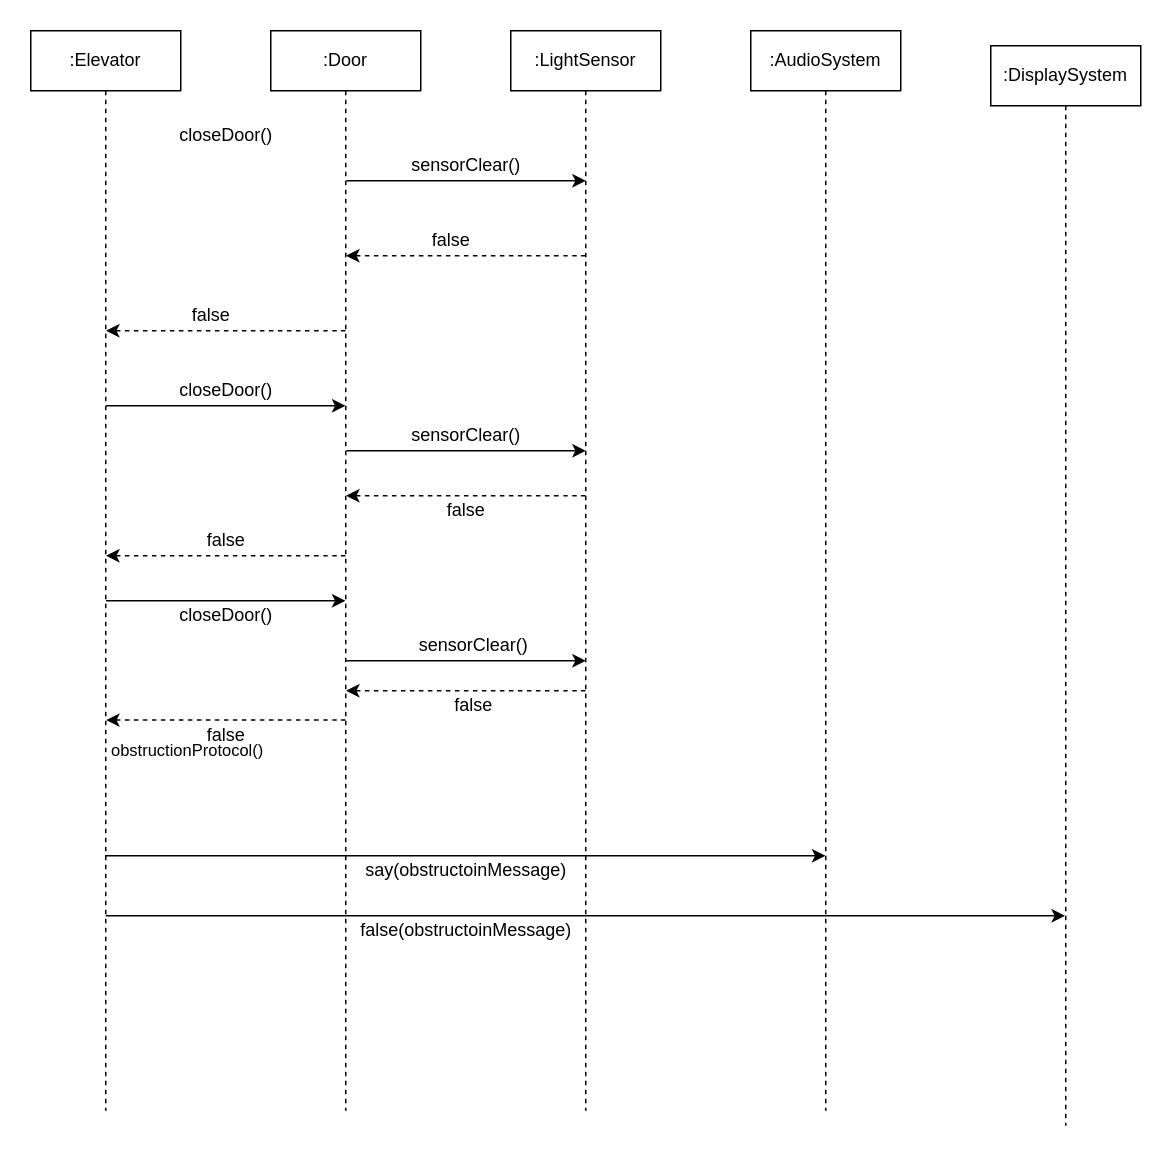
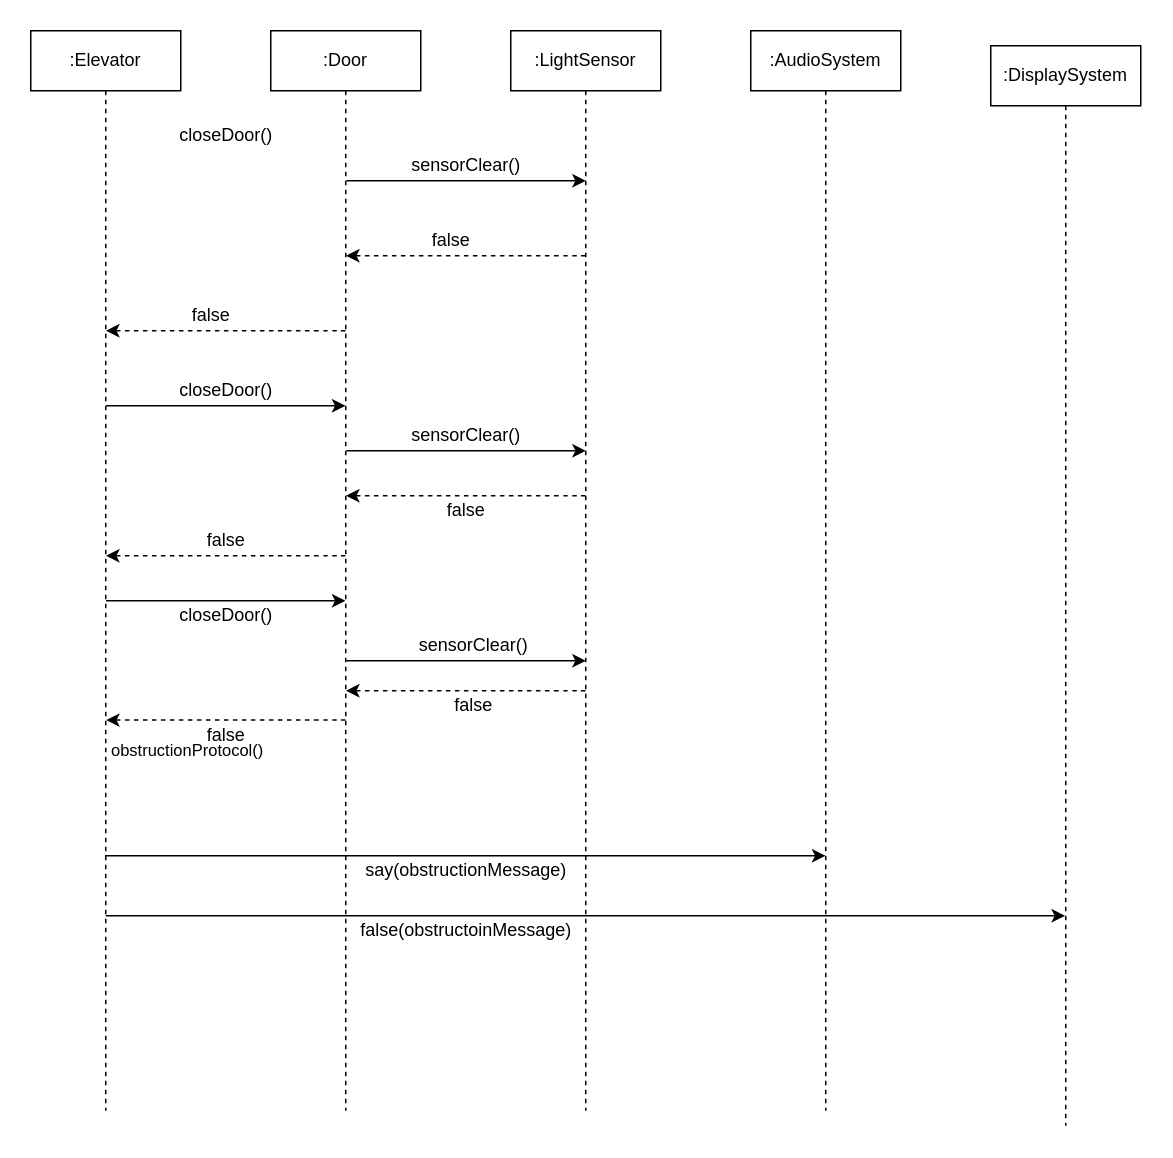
  <mxCell id="0" />
  <mxCell id="1" parent="0" />
  <mxCell id="2" value=":Elevator" style="shape=umlLifeline;perimeter=lifelinePerimeter;whiteSpace=wrap;html=1;container=1;collapsible=0;recursiveResize=0;outlineConnect=0;" vertex="1" parent="1"><mxGeometry x="20" y="20" width="100" height="720" as="geometry" /></mxCell>
  <mxCell id="3" value=":Door" style="shape=umlLifeline;perimeter=lifelinePerimeter;whiteSpace=wrap;html=1;container=1;collapsible=0;recursiveResize=0;outlineConnect=0;" vertex="1" parent="1"><mxGeometry x="180" y="20" width="100" height="720" as="geometry" /></mxCell>
  <mxCell id="4" value=":LightSensor" style="shape=umlLifeline;perimeter=lifelinePerimeter;whiteSpace=wrap;html=1;container=1;collapsible=0;recursiveResize=0;outlineConnect=0;" vertex="1" parent="1"><mxGeometry x="340" y="20" width="100" height="720" as="geometry" /></mxCell>
  <mxCell id="5" value=":AudioSystem" style="shape=umlLifeline;perimeter=lifelinePerimeter;whiteSpace=wrap;html=1;container=1;collapsible=0;recursiveResize=0;outlineConnect=0;" vertex="1" parent="1"><mxGeometry x="500" y="20" width="100" height="720" as="geometry" /></mxCell>
  <mxCell id="6" value=":DisplaySystem" style="shape=umlLifeline;perimeter=lifelinePerimeter;whiteSpace=wrap;html=1;container=1;collapsible=0;recursiveResize=0;outlineConnect=0;" vertex="1" parent="1"><mxGeometry x="660" y="30" width="100" height="720" as="geometry" /></mxCell>
  <mxCell id="7" value="closeDoor()" style="text;html=1;align=center;verticalAlign=middle;resizable=0;points=[];autosize=1;" vertex="1" parent="1"><mxGeometry x="110" y="80" width="80" height="20" as="geometry" /></mxCell>
  <mxCell id="8" value="sensorClear()" style="text;html=1;align=center;verticalAlign=middle;resizable=0;points=[];autosize=1;" vertex="1" parent="1"><mxGeometry x="265" y="100" width="90" height="20" as="geometry" /></mxCell>
  <mxCell id="9" value="false" style="text;html=1;align=center;verticalAlign=middle;resizable=0;points=[];autosize=1;" vertex="1" parent="1"><mxGeometry x="280" y="150" width="40" height="20" as="geometry" /></mxCell>
  <mxCell id="10" value="false" style="text;html=1;align=center;verticalAlign=middle;resizable=0;points=[];autosize=1;" vertex="1" parent="1"><mxGeometry x="120" y="200" width="40" height="20" as="geometry" /></mxCell>
  <mxCell id="11" value="closeDoor()" style="text;html=1;align=center;verticalAlign=middle;resizable=0;points=[];autosize=1;" vertex="1" parent="1"><mxGeometry x="110" y="250" width="80" height="20" as="geometry" /></mxCell>
  <mxCell id="12" value="closeDoor()" style="text;html=1;align=center;verticalAlign=middle;resizable=0;points=[];autosize=1;" vertex="1" parent="1"><mxGeometry x="110" y="400" width="80" height="20" as="geometry" /></mxCell>
- <mxCell id="13" value="say(obstructoinMessage)" style="text;html=1;align=center;verticalAlign=middle;resizable=0;points=[];autosize=1;" vertex="1" parent="1"><mxGeometry x="235" y="570" width="150" height="20" as="geometry" /></mxCell>
+ <mxCell id="13" value="say(obstructionMessage)" style="text;html=1;align=center;verticalAlign=middle;resizable=0;points=[];autosize=1;" vertex="1" parent="1"><mxGeometry x="235" y="570" width="150" height="20" as="geometry" /></mxCell>
  <mxCell id="14" value="false(obstructoinMessage)" style="text;html=1;align=center;verticalAlign=middle;resizable=0;points=[];autosize=1;" vertex="1" parent="1"><mxGeometry x="225" y="610" width="170" height="20" as="geometry" /></mxCell>
  <mxCell id="15" value="" style="endArrow=classic;html=1;" edge="1" parent="1"><mxGeometry width="50" height="50" relative="1" as="geometry"><mxPoint x="230.429" y="120" as="sourcePoint" /><mxPoint x="390" y="120" as="targetPoint" /><Array as="points"><mxPoint x="380.5" y="120" /></Array></mxGeometry></mxCell>
  <mxCell id="16" value="" style="endArrow=classic;html=1;dashed=1;" edge="1" parent="1"><mxGeometry width="50" height="50" relative="1" as="geometry"><mxPoint x="389.781" y="170" as="sourcePoint" /><mxPoint x="230.21" y="170" as="targetPoint" /><Array as="points"><mxPoint x="380.281" y="170" /></Array></mxGeometry></mxCell>
  <mxCell id="17" value="" style="endArrow=classic;html=1;dashed=1;" edge="1" parent="1"><mxGeometry width="50" height="50" relative="1" as="geometry"><mxPoint x="229.781" y="220" as="sourcePoint" /><mxPoint x="70.21" y="220" as="targetPoint" /><Array as="points"><mxPoint x="220.281" y="220" /></Array></mxGeometry></mxCell>
  <mxCell id="18" value="" style="endArrow=classic;html=1;" edge="1" parent="1"><mxGeometry width="50" height="50" relative="1" as="geometry"><mxPoint x="70.21" y="270" as="sourcePoint" /><mxPoint x="229.781" y="270" as="targetPoint" /><Array as="points"><mxPoint x="220.281" y="270" /></Array></mxGeometry></mxCell>
  <mxCell id="19" value="" style="endArrow=classic;html=1;" edge="1" parent="1"><mxGeometry width="50" height="50" relative="1" as="geometry"><mxPoint x="230.43" y="300" as="sourcePoint" /><mxPoint x="390.001" y="300" as="targetPoint" /><Array as="points"><mxPoint x="380.501" y="300" /></Array></mxGeometry></mxCell>
  <mxCell id="20" value="" style="endArrow=classic;html=1;dashed=1;" edge="1" parent="1"><mxGeometry width="50" height="50" relative="1" as="geometry"><mxPoint x="389.781" y="330" as="sourcePoint" /><mxPoint x="230.21" y="330" as="targetPoint" /><Array as="points"><mxPoint x="380.281" y="330" /></Array></mxGeometry></mxCell>
  <mxCell id="21" value="" style="endArrow=classic;html=1;dashed=1;" edge="1" parent="1"><mxGeometry width="50" height="50" relative="1" as="geometry"><mxPoint x="229.781" y="370" as="sourcePoint" /><mxPoint x="70.21" y="370" as="targetPoint" /><Array as="points"><mxPoint x="220.281" y="370" /></Array></mxGeometry></mxCell>
  <mxCell id="22" value="" style="endArrow=classic;html=1;" edge="1" parent="1"><mxGeometry width="50" height="50" relative="1" as="geometry"><mxPoint x="70.21" y="400" as="sourcePoint" /><mxPoint x="229.781" y="400" as="targetPoint" /><Array as="points"><mxPoint x="220.281" y="400" /></Array></mxGeometry></mxCell>
  <mxCell id="23" value="" style="endArrow=classic;html=1;" edge="1" parent="1"><mxGeometry width="50" height="50" relative="1" as="geometry"><mxPoint x="230.43" y="440" as="sourcePoint" /><mxPoint x="390.001" y="440" as="targetPoint" /><Array as="points"><mxPoint x="380.501" y="440" /></Array></mxGeometry></mxCell>
  <mxCell id="24" value="" style="endArrow=classic;html=1;dashed=1;" edge="1" parent="1"><mxGeometry width="50" height="50" relative="1" as="geometry"><mxPoint x="389.781" y="460" as="sourcePoint" /><mxPoint x="230.21" y="460" as="targetPoint" /><Array as="points"><mxPoint x="380.281" y="460" /></Array></mxGeometry></mxCell>
  <mxCell id="25" value="" style="endArrow=classic;html=1;dashed=1;" edge="1" parent="1"><mxGeometry width="50" height="50" relative="1" as="geometry"><mxPoint x="229.781" y="479.58" as="sourcePoint" /><mxPoint x="70.21" y="479.58" as="targetPoint" /><Array as="points"><mxPoint x="220.281" y="479.58" /></Array></mxGeometry></mxCell>
  <mxCell id="26" value="" style="endArrow=classic;html=1;" edge="1" parent="1" source="2"><mxGeometry width="50" height="50" relative="1" as="geometry"><mxPoint x="80.21" y="570" as="sourcePoint" /><mxPoint x="549.781" y="570" as="targetPoint" /><Array as="points"><mxPoint x="540.281" y="570" /></Array></mxGeometry></mxCell>
  <mxCell id="27" value="" style="endArrow=classic;html=1;" edge="1" parent="1" target="6"><mxGeometry width="50" height="50" relative="1" as="geometry"><mxPoint x="70" y="610" as="sourcePoint" /><mxPoint x="689.571" y="610" as="targetPoint" /><Array as="points" /></mxGeometry></mxCell>
  <mxCell id="28" value="sensorClear()" style="text;html=1;align=center;verticalAlign=middle;resizable=0;points=[];autosize=1;" vertex="1" parent="1"><mxGeometry x="265" y="280" width="90" height="20" as="geometry" /></mxCell>
  <mxCell id="29" value="sensorClear()" style="text;html=1;align=center;verticalAlign=middle;resizable=0;points=[];autosize=1;" vertex="1" parent="1"><mxGeometry x="270" y="420" width="90" height="20" as="geometry" /></mxCell>
  <mxCell id="30" value="false" style="text;html=1;align=center;verticalAlign=middle;resizable=0;points=[];autosize=1;" vertex="1" parent="1"><mxGeometry x="290" y="330" width="40" height="20" as="geometry" /></mxCell>
  <mxCell id="31" value="false" style="text;html=1;align=center;verticalAlign=middle;resizable=0;points=[];autosize=1;" vertex="1" parent="1"><mxGeometry x="130" y="350" width="40" height="20" as="geometry" /></mxCell>
  <mxCell id="32" value="false" style="text;html=1;align=center;verticalAlign=middle;resizable=0;points=[];autosize=1;" vertex="1" parent="1"><mxGeometry x="295" y="460" width="40" height="20" as="geometry" /></mxCell>
  <mxCell id="33" value="false" style="text;html=1;align=center;verticalAlign=middle;resizable=0;points=[];autosize=1;" vertex="1" parent="1"><mxGeometry x="130" y="480" width="40" height="20" as="geometry" /></mxCell>
  <mxCell id="34" value="obstructionProtocol()" style="edgeStyle=orthogonalEdgeStyle;html=1;align=left;spacingLeft=2;endArrow=block;rounded=0;" edge="1" parent="1" target="2"><mxGeometry relative="1" as="geometry"><mxPoint x="70" y="500" as="sourcePoint" /><Array as="points"><mxPoint x="95" y="500" /><mxPoint x="95" y="550" /></Array><mxPoint x="70" y="519.73" as="targetPoint" /></mxGeometry></mxCell>
